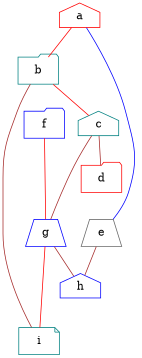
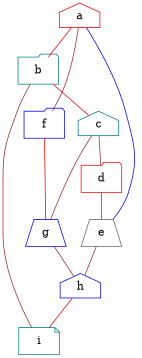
  graph {
    node [color=teal shape=house]
    edge [color=brown]
    a [color=red]
    b [shape=folder]
    f [color=blue shape=folder]
    c
    i [shape=note]
    g [color=blue shape=trapezium]
    d [color=red shape=folder]
    e [color=gray40 shape=trapezium]
    h [color=blue]
    a -- b [color=red]
+   a -- f
    b -- c [color=red]
    b -- i
    f -- g [color=red]
    c -- g
    c -- d
    g -- h
+   d -- e
    e -- a [color=blue]
    e -- h
-   g -- i [color=red]
+   h -- i [color=red]
  }
